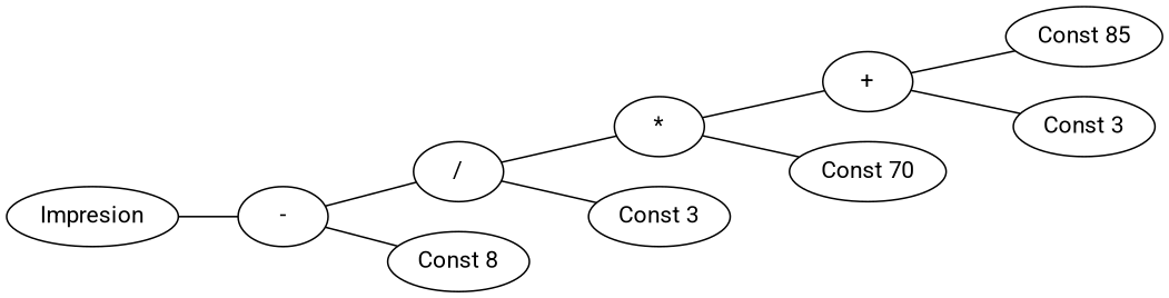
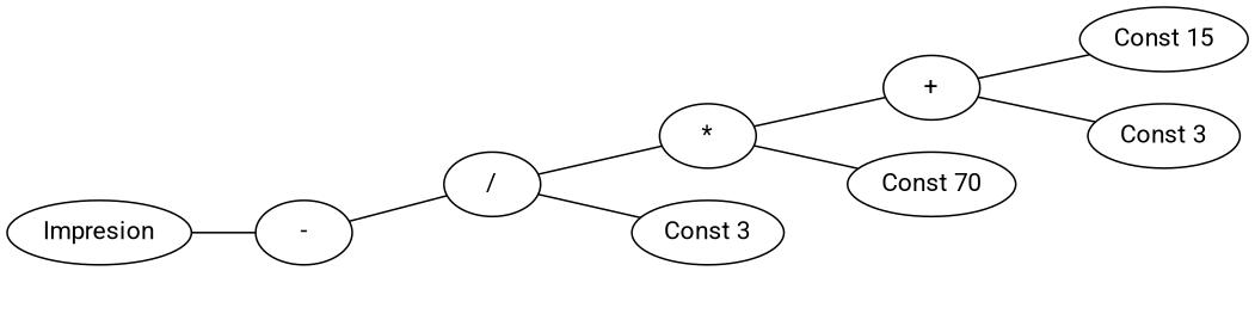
  graph {
    fontname=Roboto
    rankdir=LR
    node [fontname=Roboto]
    edge [fontname=Roboto]
    n1 [label=Impresion]
    n2 [label="-"]
    n3 [label="/"]
-   n4 [label="Const 8"]
    n5 [label="*"]
    n6 [label="Const 3"]
    n7 [label="+"]
    n8 [label="Const 70"]
-   n9 [label="Const 85"]
+   n9 [label="Const 15"]
    n10 [label="Const 3"]
    n1 -- n2
    n2 -- n3
-   n2 -- n4
    n3 -- n5
    n3 -- n6
    n5 -- n7
    n5 -- n8
    n7 -- n9
    n7 -- n10
  }
